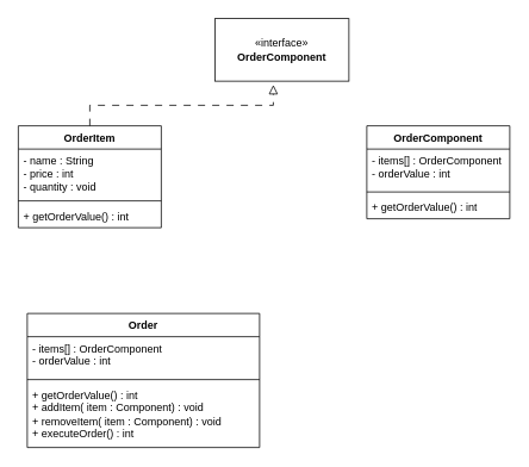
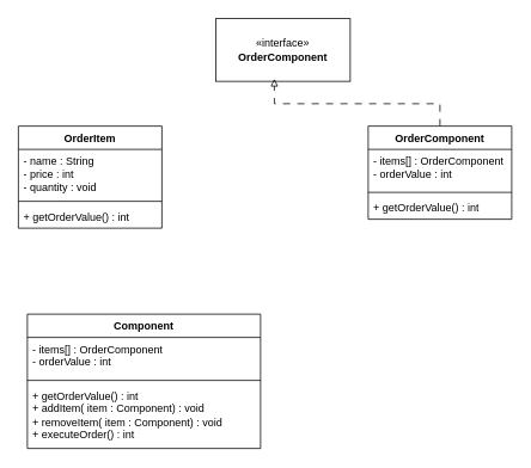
  <mxCell id="0" />
  <mxCell id="1" parent="0" />
  <mxCell id="2" value="«interface»&lt;br&gt;&lt;b&gt;OrderComponent&lt;/b&gt;" style="html=1;whiteSpace=wrap;" vertex="1" parent="1"><mxGeometry x="240" y="20" width="150" height="70" as="geometry" /></mxCell>
  <mxCell id="3" value="OrderItem" style="swimlane;fontStyle=1;align=center;verticalAlign=top;childLayout=stackLayout;horizontal=1;startSize=26;horizontalStack=0;resizeParent=1;resizeParentMax=0;resizeLast=0;collapsible=1;marginBottom=0;whiteSpace=wrap;html=1;" vertex="1" parent="1"><mxGeometry x="20" y="140" width="160" height="114" as="geometry" /></mxCell>
  <mxCell id="4" value="- name : String&amp;nbsp;&lt;div&gt;- price : int&lt;/div&gt;&lt;div&gt;- quantity : void&amp;nbsp;&lt;/div&gt;" style="text;strokeColor=none;fillColor=none;align=left;verticalAlign=top;spacingLeft=4;spacingRight=4;overflow=hidden;rotatable=0;points=[[0,0.5],[1,0.5]];portConstraint=eastwest;whiteSpace=wrap;html=1;" vertex="1" parent="3"><mxGeometry y="26" width="160" height="54" as="geometry" /></mxCell>
  <mxCell id="5" value="" style="line;strokeWidth=1;fillColor=none;align=left;verticalAlign=middle;spacingTop=-1;spacingLeft=3;spacingRight=3;rotatable=0;labelPosition=right;points=[];portConstraint=eastwest;strokeColor=inherit;" vertex="1" parent="3"><mxGeometry y="80" width="160" height="8" as="geometry" /></mxCell>
  <mxCell id="6" value="+ getOrderValue() : int" style="text;strokeColor=none;fillColor=none;align=left;verticalAlign=top;spacingLeft=4;spacingRight=4;overflow=hidden;rotatable=0;points=[[0,0.5],[1,0.5]];portConstraint=eastwest;whiteSpace=wrap;html=1;" vertex="1" parent="3"><mxGeometry y="88" width="160" height="26" as="geometry" /></mxCell>
  <mxCell id="7" value="OrderComponent" style="swimlane;fontStyle=1;align=center;verticalAlign=top;childLayout=stackLayout;horizontal=1;startSize=26;horizontalStack=0;resizeParent=1;resizeParentMax=0;resizeLast=0;collapsible=1;marginBottom=0;whiteSpace=wrap;html=1;" vertex="1" parent="1"><mxGeometry x="410" y="140" width="160" height="104" as="geometry" /></mxCell>
  <mxCell id="8" value="- items[] : OrderComponent&lt;div&gt;- orderValue : int&lt;/div&gt;" style="text;strokeColor=none;fillColor=none;align=left;verticalAlign=top;spacingLeft=4;spacingRight=4;overflow=hidden;rotatable=0;points=[[0,0.5],[1,0.5]];portConstraint=eastwest;whiteSpace=wrap;html=1;" vertex="1" parent="7"><mxGeometry y="26" width="160" height="44" as="geometry" /></mxCell>
  <mxCell id="9" value="" style="line;strokeWidth=1;fillColor=none;align=left;verticalAlign=middle;spacingTop=-1;spacingLeft=3;spacingRight=3;rotatable=0;labelPosition=right;points=[];portConstraint=eastwest;strokeColor=inherit;" vertex="1" parent="7"><mxGeometry y="70" width="160" height="8" as="geometry" /></mxCell>
  <mxCell id="10" value="+ getOrderValue() : int" style="text;strokeColor=none;fillColor=none;align=left;verticalAlign=top;spacingLeft=4;spacingRight=4;overflow=hidden;rotatable=0;points=[[0,0.5],[1,0.5]];portConstraint=eastwest;whiteSpace=wrap;html=1;" vertex="1" parent="7"><mxGeometry y="78" width="160" height="26" as="geometry" /></mxCell>
- <mxCell id="11" value="" style="edgeStyle=elbowEdgeStyle;elbow=vertical;endArrow=block;html=1;curved=0;rounded=0;endSize=8;startSize=8;exitX=0.5;exitY=0;exitDx=0;exitDy=0;entryX=0.436;entryY=1.06;entryDx=0;entryDy=0;entryPerimeter=0;dashed=1;dashPattern=8 8;endFill=0;" edge="1" parent="1" source="3" target="2"><mxGeometry width="50" height="50" relative="1" as="geometry"><mxPoint x="100" y="120" as="sourcePoint" /><mxPoint x="150" y="70" as="targetPoint" /></mxGeometry></mxCell>
- <mxCell id="13" value="Order" style="swimlane;fontStyle=1;align=center;verticalAlign=top;childLayout=stackLayout;horizontal=1;startSize=26;horizontalStack=0;resizeParent=1;resizeParentMax=0;resizeLast=0;collapsible=1;marginBottom=0;whiteSpace=wrap;html=1;" vertex="1" parent="1"><mxGeometry x="30" y="350" width="260" height="150" as="geometry" /></mxCell>
+ <mxCell id="12" style="edgeStyle=orthogonalEdgeStyle;rounded=0;orthogonalLoop=1;jettySize=auto;html=1;exitX=0.5;exitY=0;exitDx=0;exitDy=0;entryX=0.436;entryY=0.96;entryDx=0;entryDy=0;entryPerimeter=0;endArrow=block;endFill=0;dashed=1;dashPattern=8 8;" edge="1" parent="1" source="7" target="2"><mxGeometry relative="1" as="geometry" /></mxCell>
+ <mxCell id="13" value="Component" style="swimlane;fontStyle=1;align=center;verticalAlign=top;childLayout=stackLayout;horizontal=1;startSize=26;horizontalStack=0;resizeParent=1;resizeParentMax=0;resizeLast=0;collapsible=1;marginBottom=0;whiteSpace=wrap;html=1;" vertex="1" parent="1"><mxGeometry x="30" y="350" width="260" height="150" as="geometry" /></mxCell>
  <mxCell id="14" value="- items[] : OrderComponent&lt;div&gt;- orderValue : int&lt;/div&gt;" style="text;strokeColor=none;fillColor=none;align=left;verticalAlign=top;spacingLeft=4;spacingRight=4;overflow=hidden;rotatable=0;points=[[0,0.5],[1,0.5]];portConstraint=eastwest;whiteSpace=wrap;html=1;" vertex="1" parent="13"><mxGeometry y="26" width="260" height="44" as="geometry" /></mxCell>
  <mxCell id="15" value="" style="line;strokeWidth=1;fillColor=none;align=left;verticalAlign=middle;spacingTop=-1;spacingLeft=3;spacingRight=3;rotatable=0;labelPosition=right;points=[];portConstraint=eastwest;strokeColor=inherit;" vertex="1" parent="13"><mxGeometry y="70" width="260" height="8" as="geometry" /></mxCell>
  <mxCell id="16" value="+ getOrderValue() : int&lt;div&gt;+ addItem( item : Component) : void&lt;/div&gt;&lt;div&gt;+ removeItem( item : Component) : void&lt;/div&gt;&lt;div&gt;+ executeOrder() : int&lt;/div&gt;" style="text;strokeColor=none;fillColor=none;align=left;verticalAlign=top;spacingLeft=4;spacingRight=4;overflow=hidden;rotatable=0;points=[[0,0.5],[1,0.5]];portConstraint=eastwest;whiteSpace=wrap;html=1;" vertex="1" parent="13"><mxGeometry y="78" width="260" height="72" as="geometry" /></mxCell>
